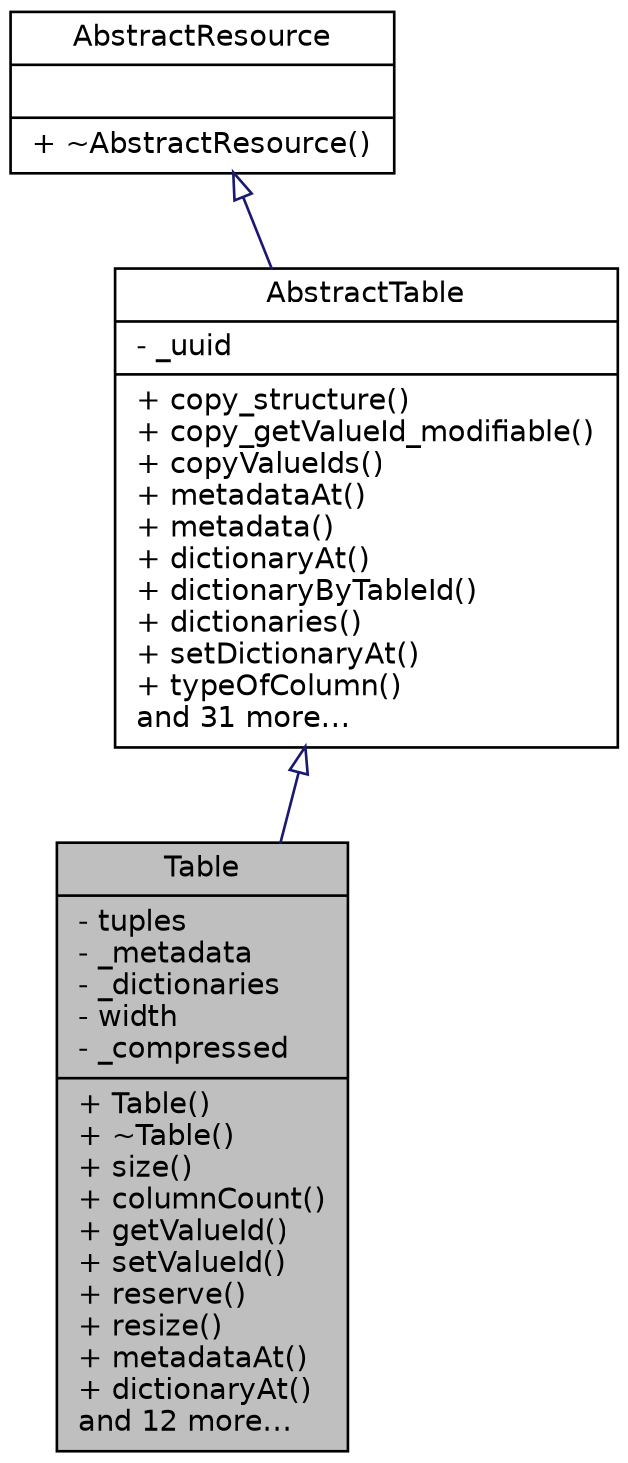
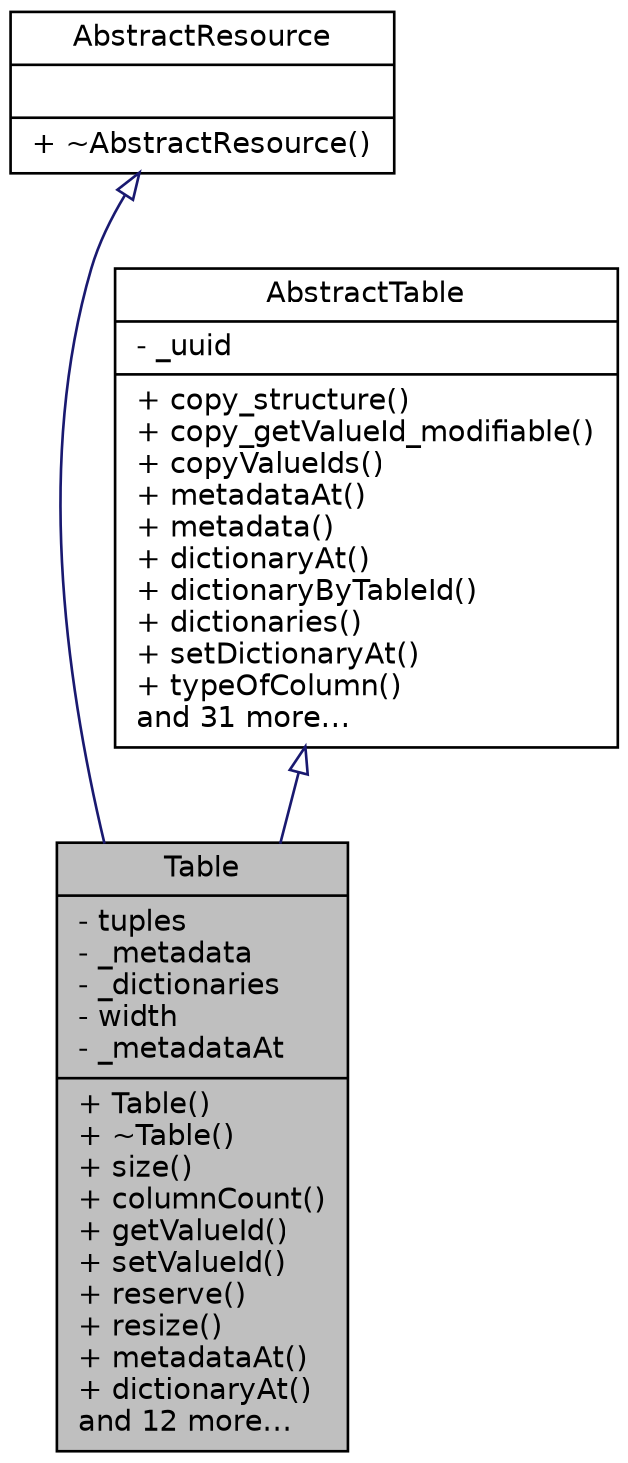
  digraph {
    node [color=black fillcolor=white fontname=Helvetica fontsize=11 shape=record style=filled]
    edge [arrowtail=onormal color=midnightblue dir=back fontname=Helvetica fontsize=11 labelfontname=Helvetica labelfontsize=11 style=solid]
-   n1 [fillcolor=grey75 fontcolor=black height=0.2 label="{Table\n|- tuples\l- _metadata\l- _dictionaries\l- width\l- _compressed\l|+ Table()\l+ ~Table()\l+ size()\l+ columnCount()\l+ getValueId()\l+ setValueId()\l+ reserve()\l+ resize()\l+ metadataAt()\l+ dictionaryAt()\land 12 more...\l}" width=0.4]
+   n1 [fillcolor=grey75 fontcolor=black height=0.2 label="{Table\n|- tuples\l- _metadata\l- _dictionaries\l- width\l- _metadataAt\l|+ Table()\l+ ~Table()\l+ size()\l+ columnCount()\l+ getValueId()\l+ setValueId()\l+ reserve()\l+ resize()\l+ metadataAt()\l+ dictionaryAt()\land 12 more...\l}" width=0.4]
    n2 [height=0.2 label="{AbstractTable\n|- _uuid\l|+ copy_structure()\l+ copy_getValueId_modifiable()\l+ copyValueIds()\l+ metadataAt()\l+ metadata()\l+ dictionaryAt()\l+ dictionaryByTableId()\l+ dictionaries()\l+ setDictionaryAt()\l+ typeOfColumn()\land 31 more...\l}" width=0.4]
    n3 [height=0.2 label="{AbstractResource\n||+ ~AbstractResource()\l}" width=0.4]
    n2 -> n1
-   n3 -> n2
+   n3 -> n1
  }
